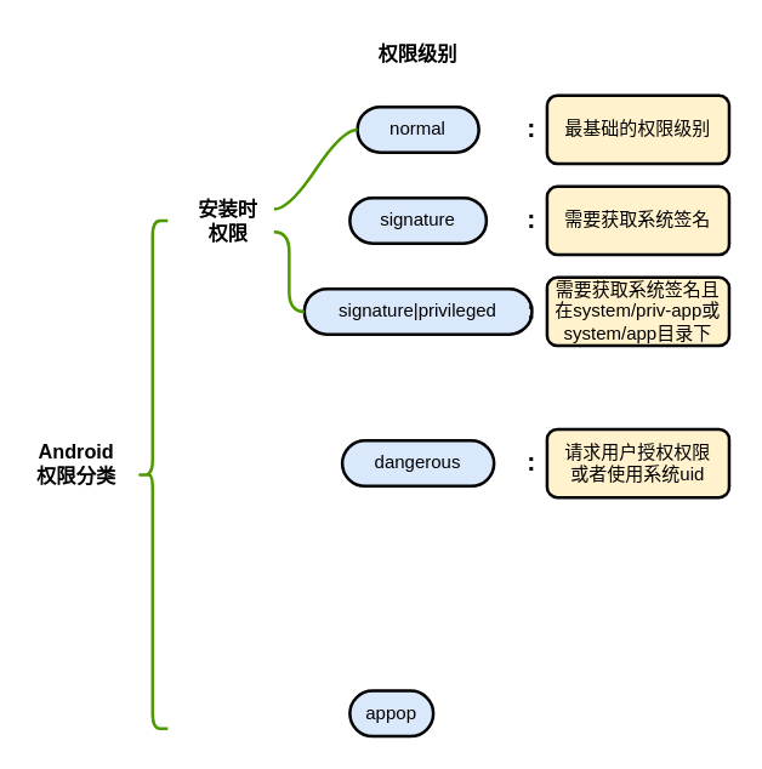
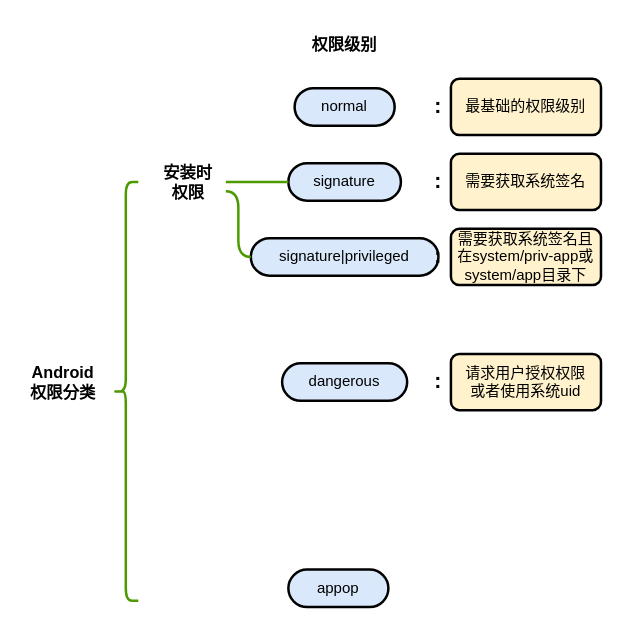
  <mxCell id="0" />
  <mxCell id="1" parent="0" />
  <mxCell id="2" value="Android&lt;div&gt;权限分类&lt;/div&gt;" style="text;html=1;align=center;verticalAlign=middle;whiteSpace=wrap;rounded=0;fontSize=13;fontStyle=1" parent="1" vertex="1"><mxGeometry x="20" y="290" width="60" height="30" as="geometry" /></mxCell>
  <mxCell id="3" value="" style="shape=curlyBracket;whiteSpace=wrap;html=1;rounded=1;labelPosition=left;verticalLabelPosition=middle;align=right;verticalAlign=middle;strokeWidth=2;strokeColor=light-dark(#4D9900,#EDEDED);" parent="1" vertex="1"><mxGeometry x="90" y="145" width="20" height="335" as="geometry" /></mxCell>
  <mxCell id="4" value="安装时&lt;div&gt;权限&lt;/div&gt;" style="text;html=1;align=center;verticalAlign=middle;whiteSpace=wrap;rounded=0;fontSize=13;fontStyle=1" parent="1" vertex="1"><mxGeometry x="120" y="130" width="60" height="30" as="geometry" /></mxCell>
  <mxCell id="5" value="normal" style="whiteSpace=wrap;html=1;rounded=1;arcSize=50;align=center;verticalAlign=middle;strokeWidth=2;autosize=1;spacing=4;treeFolding=1;treeMoving=1;newEdgeStyle={&quot;edgeStyle&quot;:&quot;entityRelationEdgeStyle&quot;,&quot;startArrow&quot;:&quot;none&quot;,&quot;endArrow&quot;:&quot;none&quot;,&quot;segment&quot;:10,&quot;curved&quot;:1,&quot;sourcePerimeterSpacing&quot;:0,&quot;targetPerimeterSpacing&quot;:0};fillColor=#dae8fc;strokeColor=#000000;" parent="1" vertex="1"><mxGeometry x="235" y="70" width="80" height="30" as="geometry" /></mxCell>
- <mxCell id="6" value="" style="edgeStyle=entityRelationEdgeStyle;startArrow=none;endArrow=none;segment=10;curved=1;sourcePerimeterSpacing=0;targetPerimeterSpacing=0;exitX=1;exitY=0.25;exitDx=0;exitDy=0;strokeWidth=2;strokeColor=light-dark(#4D9900,#EDEDED);" parent="1" source="4" target="5" edge="1"><mxGeometry relative="1" as="geometry"><mxPoint x="140" y="440" as="sourcePoint" /></mxGeometry></mxCell>
  <mxCell id="7" value="signature" style="whiteSpace=wrap;html=1;rounded=1;arcSize=50;align=center;verticalAlign=middle;strokeWidth=2;autosize=1;spacing=4;treeFolding=1;treeMoving=1;newEdgeStyle={&quot;edgeStyle&quot;:&quot;entityRelationEdgeStyle&quot;,&quot;startArrow&quot;:&quot;none&quot;,&quot;endArrow&quot;:&quot;none&quot;,&quot;segment&quot;:10,&quot;curved&quot;:1,&quot;sourcePerimeterSpacing&quot;:0,&quot;targetPerimeterSpacing&quot;:0};fillColor=#dae8fc;strokeColor=#000000;" parent="1" vertex="1"><mxGeometry x="230" y="130" width="90" height="30" as="geometry" /></mxCell>
+ <mxCell id="8" value="" style="edgeStyle=entityRelationEdgeStyle;startArrow=none;endArrow=none;segment=10;curved=1;sourcePerimeterSpacing=0;targetPerimeterSpacing=0;exitX=1;exitY=0.5;exitDx=0;exitDy=0;entryX=0;entryY=0.5;entryDx=0;entryDy=0;strokeWidth=2;strokeColor=light-dark(#4D9900,#EDEDED);" parent="1" source="4" target="7" edge="1"><mxGeometry relative="1" as="geometry"><mxPoint x="190" y="148" as="sourcePoint" /><mxPoint x="220" y="95" as="targetPoint" /></mxGeometry></mxCell>
  <mxCell id="9" value="signature|privileged" style="whiteSpace=wrap;html=1;rounded=1;arcSize=50;align=center;verticalAlign=middle;strokeWidth=2;autosize=1;spacing=4;treeFolding=1;treeMoving=1;newEdgeStyle={&quot;edgeStyle&quot;:&quot;entityRelationEdgeStyle&quot;,&quot;startArrow&quot;:&quot;none&quot;,&quot;endArrow&quot;:&quot;none&quot;,&quot;segment&quot;:10,&quot;curved&quot;:1,&quot;sourcePerimeterSpacing&quot;:0,&quot;targetPerimeterSpacing&quot;:0};fillColor=#dae8fc;strokeColor=light-dark(#000000, #5c79a3);" parent="1" vertex="1"><mxGeometry x="200" y="190" width="150" height="30" as="geometry" /></mxCell>
  <mxCell id="10" value="" style="edgeStyle=entityRelationEdgeStyle;startArrow=none;endArrow=none;segment=10;curved=1;sourcePerimeterSpacing=0;targetPerimeterSpacing=0;exitX=1;exitY=0.75;exitDx=0;exitDy=0;entryX=0;entryY=0.5;entryDx=0;entryDy=0;strokeWidth=2;strokeColor=light-dark(#4D9900,#EDEDED);" parent="1" source="4" target="9" edge="1"><mxGeometry relative="1" as="geometry"><mxPoint x="190" y="155" as="sourcePoint" /><mxPoint x="215" y="155" as="targetPoint" /></mxGeometry></mxCell>
  <mxCell id="11" value="dangerous" style="whiteSpace=wrap;html=1;rounded=1;arcSize=50;align=center;verticalAlign=middle;strokeWidth=2;autosize=1;spacing=4;treeFolding=1;treeMoving=1;newEdgeStyle={&quot;edgeStyle&quot;:&quot;entityRelationEdgeStyle&quot;,&quot;startArrow&quot;:&quot;none&quot;,&quot;endArrow&quot;:&quot;none&quot;,&quot;segment&quot;:10,&quot;curved&quot;:1,&quot;sourcePerimeterSpacing&quot;:0,&quot;targetPerimeterSpacing&quot;:0};fillColor=#dae8fc;strokeColor=#000000;" parent="1" vertex="1"><mxGeometry x="225" y="290" width="100" height="30" as="geometry" /></mxCell>
- <mxCell id="12" value="appop" style="whiteSpace=wrap;html=1;rounded=1;arcSize=50;align=center;verticalAlign=middle;strokeWidth=2;autosize=1;spacing=4;treeFolding=1;treeMoving=1;newEdgeStyle={&quot;edgeStyle&quot;:&quot;entityRelationEdgeStyle&quot;,&quot;startArrow&quot;:&quot;none&quot;,&quot;endArrow&quot;:&quot;none&quot;,&quot;segment&quot;:10,&quot;curved&quot;:1,&quot;sourcePerimeterSpacing&quot;:0,&quot;targetPerimeterSpacing&quot;:0};fillColor=#dae8fc;strokeColor=#000000;" parent="1" vertex="1"><mxGeometry x="230" y="455" width="55" height="30" as="geometry" /></mxCell>
+ <mxCell id="12" value="appop" style="whiteSpace=wrap;html=1;rounded=1;arcSize=50;align=center;verticalAlign=middle;strokeWidth=2;autosize=1;spacing=4;treeFolding=1;treeMoving=1;newEdgeStyle={&quot;edgeStyle&quot;:&quot;entityRelationEdgeStyle&quot;,&quot;startArrow&quot;:&quot;none&quot;,&quot;endArrow&quot;:&quot;none&quot;,&quot;segment&quot;:10,&quot;curved&quot;:1,&quot;sourcePerimeterSpacing&quot;:0,&quot;targetPerimeterSpacing&quot;:0};fillColor=#dae8fc;strokeColor=#000000;" parent="1" vertex="1"><mxGeometry x="230" y="455" width="80" height="30" as="geometry" /></mxCell>
  <mxCell id="13" value="权限级别" style="text;html=1;align=center;verticalAlign=middle;whiteSpace=wrap;rounded=0;fontSize=13;fontStyle=1" parent="1" vertex="1"><mxGeometry x="245" y="20" width="60" height="30" as="geometry" /></mxCell>
  <mxCell id="14" value="最基础的权限级别" style="rounded=1;whiteSpace=wrap;html=1;fillColor=#fff2cc;strokeColor=#000000;strokeWidth=2;" parent="1" vertex="1"><mxGeometry x="360" y="62.5" width="120" height="45" as="geometry" /></mxCell>
  <mxCell id="15" value="需要获取系统签名" style="rounded=1;whiteSpace=wrap;html=1;fillColor=#fff2cc;strokeColor=#000000;strokeWidth=2;" parent="1" vertex="1"><mxGeometry x="360" y="122.5" width="120" height="45" as="geometry" /></mxCell>
  <mxCell id="16" value="需要获取系统签名且在system/priv-app或system/app目录下" style="rounded=1;whiteSpace=wrap;html=1;fillColor=#fff2cc;strokeColor=#000000;strokeWidth=2;" parent="1" vertex="1"><mxGeometry x="360" y="182.5" width="120" height="45" as="geometry" /></mxCell>
  <mxCell id="17" value="请求用户授权权限&lt;div&gt;或者使用系统uid&lt;/div&gt;" style="rounded=1;whiteSpace=wrap;html=1;fillColor=#fff2cc;strokeColor=#000000;strokeWidth=2;" parent="1" vertex="1"><mxGeometry x="360" y="282.5" width="120" height="45" as="geometry" /></mxCell>
  <mxCell id="18" value=":" style="text;html=1;align=center;verticalAlign=middle;whiteSpace=wrap;rounded=0;fontStyle=1;fontSize=17;fontColor=light-dark(#050505, #589916);" parent="1" vertex="1"><mxGeometry x="320" y="70" width="60" height="30" as="geometry" /></mxCell>
  <mxCell id="19" value=":" style="text;html=1;align=center;verticalAlign=middle;whiteSpace=wrap;rounded=0;fontStyle=1;fontSize=17;fontColor=light-dark(#050505, #589916);" parent="1" vertex="1"><mxGeometry x="320" y="130" width="60" height="30" as="geometry" /></mxCell>
  <mxCell id="20" value=":" style="text;html=1;align=center;verticalAlign=middle;whiteSpace=wrap;rounded=0;fontStyle=1;fontSize=17;fontColor=light-dark(#050505, #589916);" parent="1" vertex="1"><mxGeometry x="320" y="190" width="60" height="30" as="geometry" /></mxCell>
  <mxCell id="21" value=":" style="text;html=1;align=center;verticalAlign=middle;whiteSpace=wrap;rounded=0;fontStyle=1;fontSize=17;fontColor=light-dark(#050505, #589916);" parent="1" vertex="1"><mxGeometry x="320" y="290" width="60" height="30" as="geometry" /></mxCell>
